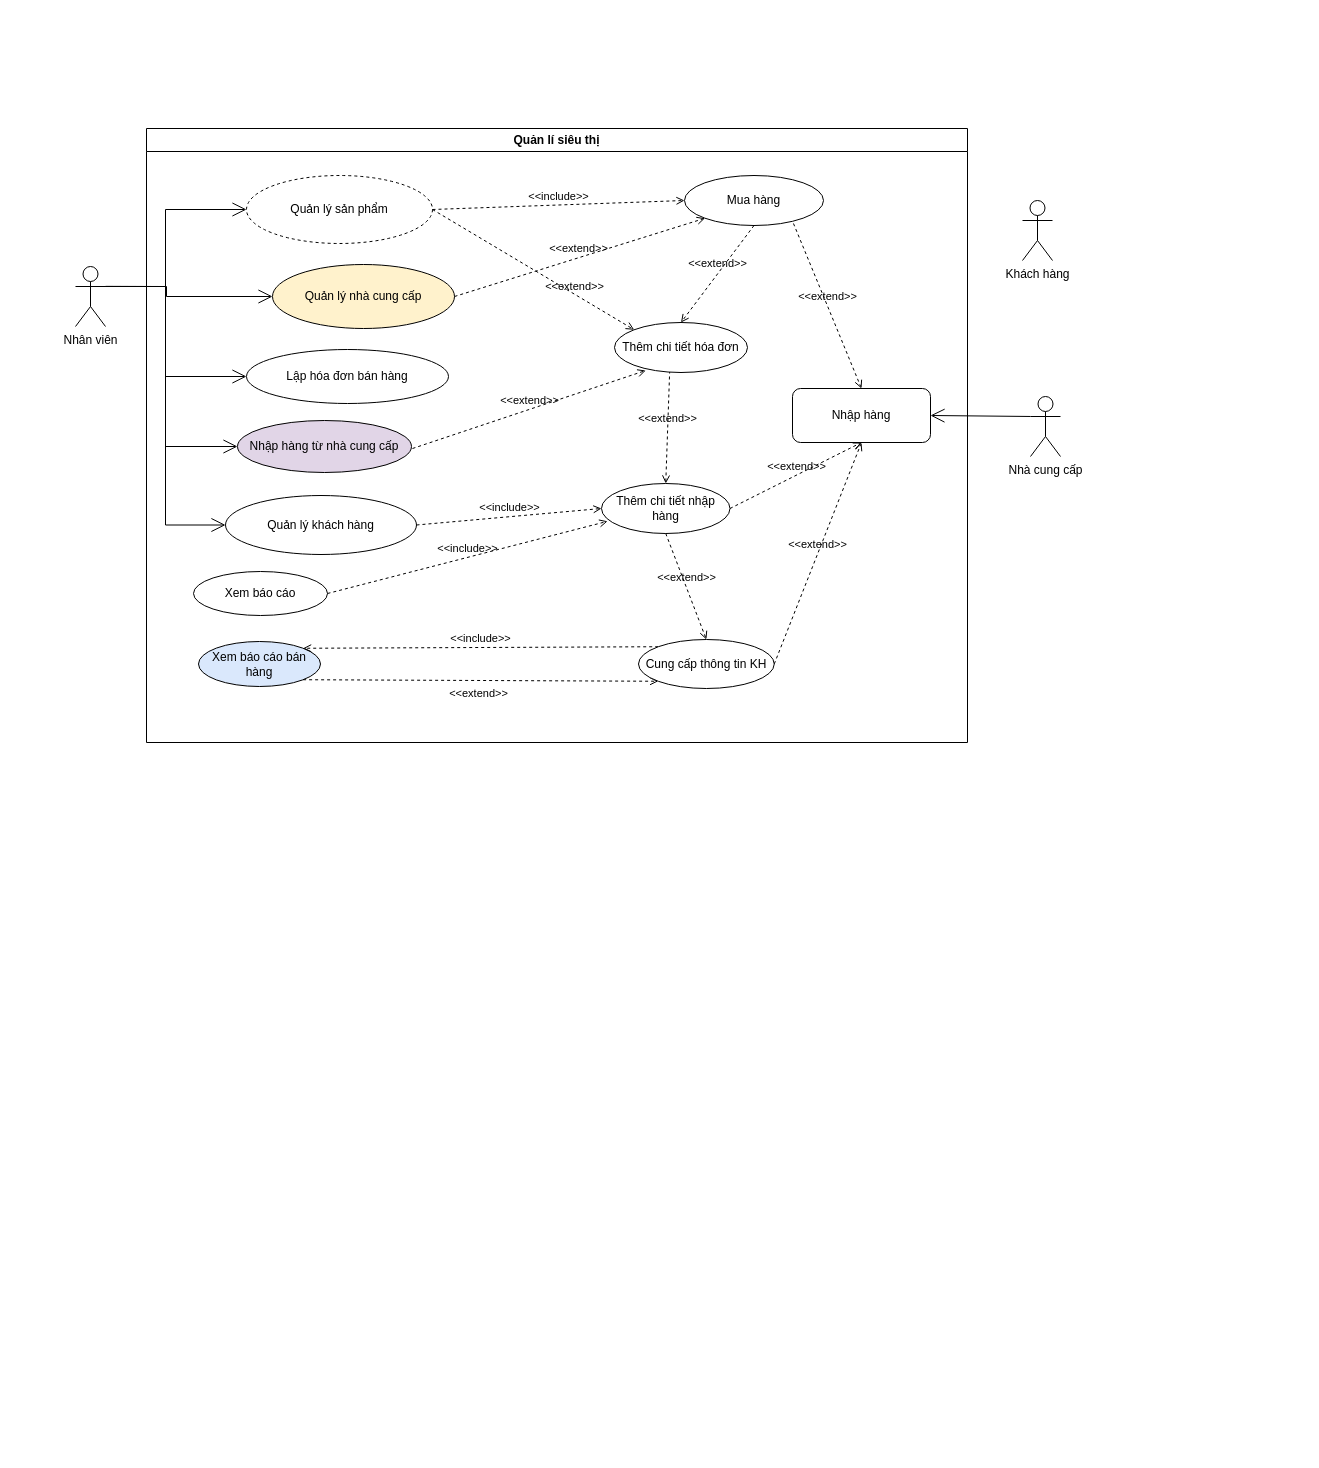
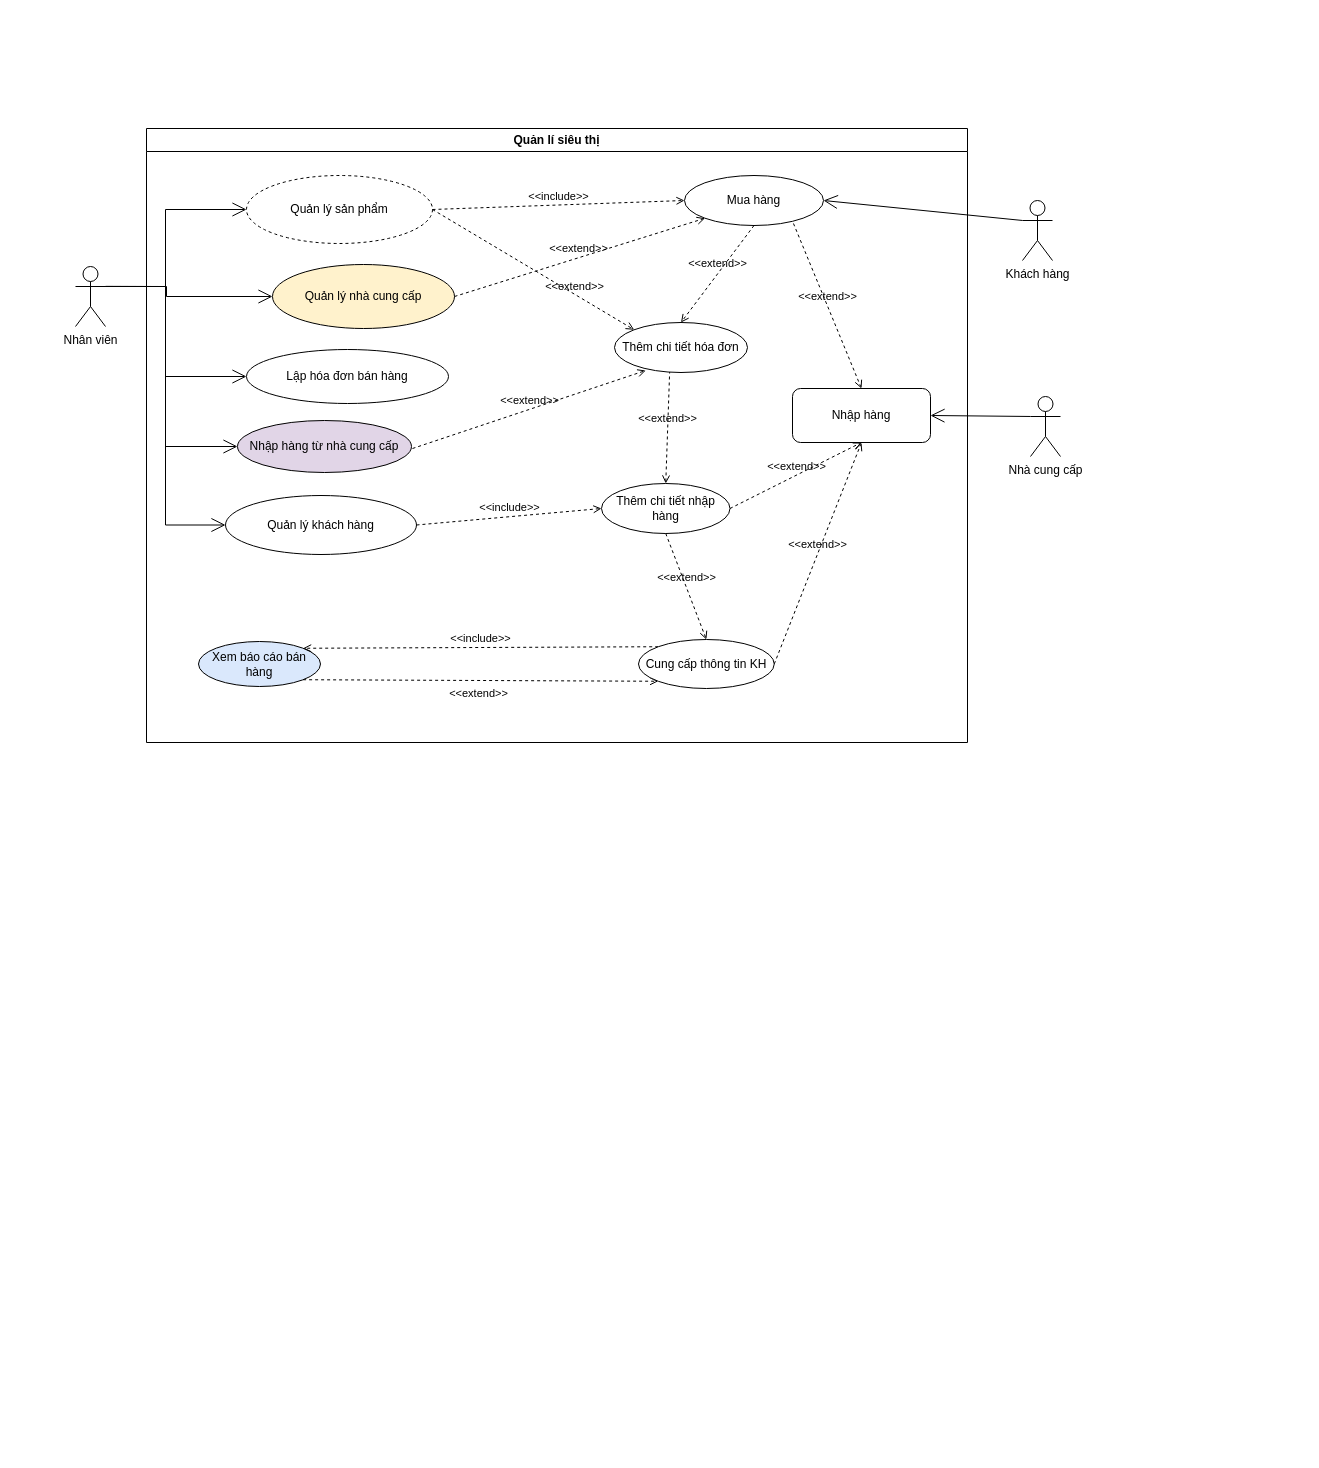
  <mxCell id="0" />
  <mxCell id="1" parent="0" />
  <mxCell id="2" style="edgeStyle=none;curved=1;rounded=0;orthogonalLoop=1;jettySize=auto;html=1;exitX=0.5;exitY=0;exitDx=0;exitDy=0;exitPerimeter=0;entryX=0.5;entryY=0;entryDx=0;entryDy=0;fontSize=12;startSize=8;endSize=8;" parent="1" edge="1"><mxGeometry relative="1" as="geometry"><Array as="points"><mxPoint x="1297" y="20" /></Array><mxPoint x="204.5" y="318" as="sourcePoint" /></mxGeometry></mxCell>
  <mxCell id="3" style="edgeStyle=none;curved=1;rounded=0;orthogonalLoop=1;jettySize=auto;html=1;exitX=0;exitY=1;exitDx=0;exitDy=0;exitPerimeter=0;entryX=0.5;entryY=1;entryDx=0;entryDy=0;fontSize=12;startSize=8;endSize=8;" parent="1" edge="1"><mxGeometry relative="1" as="geometry"><Array as="points"><mxPoint x="20" y="1252" /><mxPoint x="1164" y="1446" /></Array><mxPoint x="169" y="402" as="sourcePoint" /></mxGeometry></mxCell>
  <mxCell id="4" style="edgeStyle=none;curved=1;rounded=0;orthogonalLoop=1;jettySize=auto;html=1;exitX=0;exitY=1;exitDx=0;exitDy=0;exitPerimeter=0;entryX=0.013;entryY=0.706;entryDx=0;entryDy=0;entryPerimeter=0;fontSize=12;startSize=8;endSize=8;" parent="1" edge="1"><mxGeometry relative="1" as="geometry"><Array as="points"><mxPoint x="113" y="1095" /></Array><mxPoint x="169" y="402" as="sourcePoint" /></mxGeometry></mxCell>
  <mxCell id="5" value="Nhân viên" style="shape=umlActor;verticalLabelPosition=bottom;verticalAlign=top;html=1;outlineConnect=0;" vertex="1" parent="1"><mxGeometry x="75" y="266" width="30" height="60" as="geometry" /></mxCell>
  <mxCell id="6" value="" style="endArrow=open;endFill=1;endSize=12;html=1;rounded=0;exitX=1;exitY=0.333;exitDx=0;exitDy=0;exitPerimeter=0;entryX=0;entryY=0.5;entryDx=0;entryDy=0;edgeStyle=orthogonalEdgeStyle;" edge="1" parent="1" source="5" target="7"><mxGeometry width="160" relative="1" as="geometry"><mxPoint x="105" y="296" as="sourcePoint" /><mxPoint x="206" y="216" as="targetPoint" /><Array as="points"><mxPoint x="165" y="286" /><mxPoint x="165" y="209" /></Array></mxGeometry></mxCell>
  <mxCell id="7" value="Quản lý sản phẩm" style="ellipse;whiteSpace=wrap;html=1;dashed=1;" vertex="1" parent="1"><mxGeometry x="246" y="175" width="186" height="68" as="geometry" /></mxCell>
  <mxCell id="8" value="" style="endArrow=open;endFill=1;endSize=12;html=1;rounded=0;entryX=0;entryY=0.5;entryDx=0;entryDy=0;exitX=1;exitY=0.333;exitDx=0;exitDy=0;exitPerimeter=0;edgeStyle=orthogonalEdgeStyle;" edge="1" parent="1" source="5" target="9"><mxGeometry width="160" relative="1" as="geometry"><mxPoint x="105" y="296" as="sourcePoint" /><mxPoint x="274" y="309" as="targetPoint" /><Array as="points"><mxPoint x="166" y="286" /><mxPoint x="166" y="296" /></Array></mxGeometry></mxCell>
  <mxCell id="9" value="Quản lý nhà cung cấp" style="ellipse;whiteSpace=wrap;html=1;fillColor=#fff2cc;" vertex="1" parent="1"><mxGeometry x="272" y="264" width="182" height="64" as="geometry" /></mxCell>
  <mxCell id="10" value="" style="endArrow=open;endFill=1;endSize=12;html=1;rounded=0;exitX=1;exitY=0.333;exitDx=0;exitDy=0;exitPerimeter=0;entryX=0;entryY=0.5;entryDx=0;entryDy=0;edgeStyle=orthogonalEdgeStyle;" edge="1" parent="1" source="5" target="11"><mxGeometry width="160" relative="1" as="geometry"><mxPoint x="107" y="342" as="sourcePoint" /><mxPoint x="227" y="374" as="targetPoint" /><Array as="points"><mxPoint x="165" y="286" /><mxPoint x="165" y="376" /></Array></mxGeometry></mxCell>
  <mxCell id="11" value="Lập hóa đơn bán hàng" style="ellipse;whiteSpace=wrap;html=1;" vertex="1" parent="1"><mxGeometry x="246" y="349" width="202" height="54" as="geometry" /></mxCell>
  <mxCell id="12" value="&amp;lt;&amp;lt;include&amp;gt;&amp;gt;" style="html=1;verticalAlign=bottom;labelBackgroundColor=none;endArrow=open;endFill=0;dashed=1;rounded=0;entryX=0;entryY=0.5;entryDx=0;entryDy=0;exitX=1;exitY=0.5;exitDx=0;exitDy=0;" edge="1" parent="1" source="7" target="37"><mxGeometry width="160" relative="1" as="geometry"><mxPoint x="429" y="210" as="sourcePoint" /><mxPoint x="581" y="227" as="targetPoint" /></mxGeometry></mxCell>
  <mxCell id="13" value="&amp;lt;&amp;lt;extend&amp;gt;&amp;gt;" style="html=1;verticalAlign=bottom;labelBackgroundColor=none;endArrow=open;endFill=0;dashed=1;rounded=0;exitX=1;exitY=0.5;exitDx=0;exitDy=0;entryX=0;entryY=0;entryDx=0;entryDy=0;" edge="1" parent="1" source="7" target="38"><mxGeometry x="0.414" y="-1" width="160" relative="1" as="geometry"><mxPoint x="404" y="233" as="sourcePoint" /><mxPoint x="557" y="342" as="targetPoint" /><mxPoint as="offset" /></mxGeometry></mxCell>
  <mxCell id="14" value="&amp;lt;&amp;lt;extend&amp;gt;&amp;gt;" style="html=1;verticalAlign=bottom;labelBackgroundColor=none;endArrow=open;endFill=0;dashed=1;rounded=0;entryX=0;entryY=1;entryDx=0;entryDy=0;exitX=1;exitY=0.5;exitDx=0;exitDy=0;" edge="1" parent="1" source="9" target="37"><mxGeometry x="0.002" width="160" relative="1" as="geometry"><mxPoint x="457" y="253" as="sourcePoint" /><mxPoint x="613" y="295" as="targetPoint" /><mxPoint x="-1" as="offset" /></mxGeometry></mxCell>
  <mxCell id="15" value="Khách hàng&lt;div&gt;&lt;br&gt;&lt;/div&gt;" style="shape=umlActor;verticalLabelPosition=bottom;verticalAlign=top;html=1;outlineConnect=0;" vertex="1" parent="1"><mxGeometry x="1022" y="200" width="30" height="60" as="geometry" /></mxCell>
  <mxCell id="16" value="" style="endArrow=open;endFill=1;endSize=12;html=1;rounded=0;entryX=0;entryY=0.5;entryDx=0;entryDy=0;exitX=1;exitY=0.333;exitDx=0;exitDy=0;exitPerimeter=0;edgeStyle=orthogonalEdgeStyle;" edge="1" parent="1" source="5" target="17"><mxGeometry width="160" relative="1" as="geometry"><mxPoint x="118" y="302" as="sourcePoint" /><mxPoint x="189" y="473" as="targetPoint" /><Array as="points"><mxPoint x="165" y="286" /><mxPoint x="165" y="446" /></Array></mxGeometry></mxCell>
  <mxCell id="17" value="Nhập hàng từ nhà cung cấp" style="ellipse;whiteSpace=wrap;html=1;fillColor=#e1d5e7;" vertex="1" parent="1"><mxGeometry x="237" y="420" width="174" height="52" as="geometry" /></mxCell>
  <mxCell id="18" value="" style="endArrow=open;endFill=1;endSize=12;html=1;rounded=0;entryX=0;entryY=0.5;entryDx=0;entryDy=0;exitX=1;exitY=0.333;exitDx=0;exitDy=0;exitPerimeter=0;edgeStyle=orthogonalEdgeStyle;" edge="1" parent="1" source="5" target="40"><mxGeometry width="160" relative="1" as="geometry"><mxPoint x="118" y="326" as="sourcePoint" /><mxPoint x="155" y="519" as="targetPoint" /></mxGeometry></mxCell>
  <mxCell id="19" value="&amp;lt;&amp;lt;extend&amp;gt;&amp;gt;" style="html=1;verticalAlign=bottom;labelBackgroundColor=none;endArrow=open;endFill=0;dashed=1;rounded=0;entryX=0.235;entryY=0.96;entryDx=0;entryDy=0;entryPerimeter=0;" edge="1" parent="1" target="38"><mxGeometry width="160" relative="1" as="geometry"><mxPoint x="412" y="448" as="sourcePoint" /><mxPoint x="572" y="448" as="targetPoint" /></mxGeometry></mxCell>
  <mxCell id="20" value="&amp;lt;&amp;lt;extend&amp;gt;&amp;gt;" style="html=1;verticalAlign=bottom;labelBackgroundColor=none;endArrow=open;endFill=0;dashed=1;rounded=0;exitX=0.415;exitY=0.96;exitDx=0;exitDy=0;exitPerimeter=0;entryX=0.5;entryY=0;entryDx=0;entryDy=0;" edge="1" parent="1" source="38" target="21"><mxGeometry width="160" relative="1" as="geometry"><mxPoint x="568" y="414" as="sourcePoint" /><mxPoint x="643" y="449" as="targetPoint" /></mxGeometry></mxCell>
  <mxCell id="21" value="Thêm chi tiết nhập hàng" style="ellipse;whiteSpace=wrap;html=1;" vertex="1" parent="1"><mxGeometry x="601" y="483" width="128.5" height="50" as="geometry" /></mxCell>
  <mxCell id="22" value="&amp;lt;&amp;lt;extend&amp;gt;&amp;gt;" style="html=1;verticalAlign=bottom;labelBackgroundColor=none;endArrow=open;endFill=0;dashed=1;rounded=0;exitX=0.5;exitY=1;exitDx=0;exitDy=0;entryX=0.5;entryY=0;entryDx=0;entryDy=0;" edge="1" parent="1" source="21" target="36"><mxGeometry width="160" relative="1" as="geometry"><mxPoint x="579" y="554" as="sourcePoint" /><mxPoint x="665" y="609" as="targetPoint" /></mxGeometry></mxCell>
- <mxCell id="23" value="Xem báo cáo" style="ellipse;whiteSpace=wrap;html=1;" vertex="1" parent="1"><mxGeometry x="193" y="571" width="134" height="44" as="geometry" /></mxCell>
  <mxCell id="24" value="&amp;lt;&amp;lt;include&amp;gt;&amp;gt;" style="html=1;verticalAlign=bottom;labelBackgroundColor=none;endArrow=open;endFill=0;dashed=1;rounded=0;entryX=0;entryY=0.5;entryDx=0;entryDy=0;exitX=1;exitY=0.5;exitDx=0;exitDy=0;" edge="1" parent="1" source="40" target="21"><mxGeometry width="160" relative="1" as="geometry"><mxPoint x="381" y="521" as="sourcePoint" /><mxPoint x="520" y="524" as="targetPoint" /></mxGeometry></mxCell>
- <mxCell id="25" value="&amp;lt;&amp;lt;include&amp;gt;&amp;gt;" style="html=1;verticalAlign=bottom;labelBackgroundColor=none;endArrow=open;endFill=0;dashed=1;rounded=0;entryX=0.047;entryY=0.756;entryDx=0;entryDy=0;entryPerimeter=0;exitX=1;exitY=0.5;exitDx=0;exitDy=0;" edge="1" parent="1" source="23" target="21"><mxGeometry width="160" relative="1" as="geometry"><mxPoint x="349" y="593" as="sourcePoint" /><mxPoint x="490" y="590" as="targetPoint" /></mxGeometry></mxCell>
  <mxCell id="26" value="Xem báo cáo bán hàng" style="ellipse;whiteSpace=wrap;html=1;fillColor=#dae8fc;" vertex="1" parent="1"><mxGeometry x="198" y="641" width="122" height="45" as="geometry" /></mxCell>
  <mxCell id="27" value="&amp;lt;&amp;lt;include&amp;gt;&amp;gt;" style="html=1;verticalAlign=bottom;labelBackgroundColor=none;endArrow=open;endFill=0;dashed=1;rounded=0;entryX=1;entryY=0;entryDx=0;entryDy=0;exitX=0;exitY=0;exitDx=0;exitDy=0;" edge="1" parent="1" source="36" target="26"><mxGeometry width="160" relative="1" as="geometry"><mxPoint x="409" y="611" as="sourcePoint" /><mxPoint x="607" y="637" as="targetPoint" /></mxGeometry></mxCell>
  <mxCell id="28" value="&amp;lt;&amp;lt;extend&amp;gt;&amp;gt;" style="html=1;verticalAlign=bottom;labelBackgroundColor=none;endArrow=open;endFill=0;dashed=1;rounded=0;entryX=0;entryY=1;entryDx=0;entryDy=0;exitX=1;exitY=1;exitDx=0;exitDy=0;" edge="1" parent="1" source="26" target="36"><mxGeometry x="-0.016" y="-22" width="160" relative="1" as="geometry"><mxPoint x="314" y="674" as="sourcePoint" /><mxPoint x="474" y="674" as="targetPoint" /><mxPoint as="offset" /></mxGeometry></mxCell>
  <mxCell id="29" value="Nhập hàng" style="whiteSpace=wrap;html=1;rounded=1;" vertex="1" parent="1"><mxGeometry x="792" y="388" width="138" height="54" as="geometry" /></mxCell>
  <mxCell id="30" value="&amp;lt;&amp;lt;extend&amp;gt;&amp;gt;" style="html=1;verticalAlign=bottom;labelBackgroundColor=none;endArrow=open;endFill=0;dashed=1;rounded=0;entryX=0.5;entryY=0;entryDx=0;entryDy=0;exitX=0.784;exitY=0.96;exitDx=0;exitDy=0;exitPerimeter=0;" edge="1" parent="1" source="37" target="29"><mxGeometry width="160" relative="1" as="geometry"><mxPoint x="688" y="256" as="sourcePoint" /><mxPoint x="848" y="256" as="targetPoint" /></mxGeometry></mxCell>
  <mxCell id="31" value="&amp;lt;&amp;lt;extend&amp;gt;&amp;gt;" style="html=1;verticalAlign=bottom;labelBackgroundColor=none;endArrow=open;endFill=0;dashed=1;rounded=0;entryX=0.5;entryY=1;entryDx=0;entryDy=0;exitX=1;exitY=0.5;exitDx=0;exitDy=0;" edge="1" parent="1" source="21" target="29"><mxGeometry width="160" relative="1" as="geometry"><mxPoint x="722" y="499" as="sourcePoint" /><mxPoint x="882" y="499" as="targetPoint" /></mxGeometry></mxCell>
  <mxCell id="32" value="&amp;lt;&amp;lt;extend&amp;gt;&amp;gt;" style="html=1;verticalAlign=bottom;labelBackgroundColor=none;endArrow=open;endFill=0;dashed=1;rounded=0;entryX=0.5;entryY=1;entryDx=0;entryDy=0;exitX=1;exitY=0.5;exitDx=0;exitDy=0;" edge="1" parent="1" source="36" target="29"><mxGeometry width="160" relative="1" as="geometry"><mxPoint x="710" y="621" as="sourcePoint" /><mxPoint x="870" y="621" as="targetPoint" /></mxGeometry></mxCell>
  <mxCell id="33" value="" style="endArrow=open;endFill=1;endSize=12;html=1;rounded=0;entryX=1;entryY=0.5;entryDx=0;entryDy=0;exitX=0;exitY=0.333;exitDx=0;exitDy=0;exitPerimeter=0;" edge="1" parent="1" source="34" target="29"><mxGeometry width="160" relative="1" as="geometry"><mxPoint x="1023" y="534" as="sourcePoint" /><mxPoint x="1031" y="415" as="targetPoint" /></mxGeometry></mxCell>
  <mxCell id="34" value="Nhà cung cấp" style="shape=umlActor;verticalLabelPosition=bottom;verticalAlign=top;html=1;" vertex="1" parent="1"><mxGeometry x="1030" y="396" width="30" height="60" as="geometry" /></mxCell>
  <mxCell id="35" value="Quản lí siêu thị" style="swimlane;whiteSpace=wrap;html=1;" vertex="1" parent="1"><mxGeometry x="146" y="128" width="821" height="614" as="geometry" /></mxCell>
  <mxCell id="36" value="Cung cấp thông tin KH" style="ellipse;whiteSpace=wrap;html=1;" vertex="1" parent="35"><mxGeometry x="492" y="511" width="135.75" height="49" as="geometry" /></mxCell>
  <mxCell id="37" value="Mua hàng" style="ellipse;whiteSpace=wrap;html=1;" vertex="1" parent="35"><mxGeometry x="538" y="47" width="139" height="50" as="geometry" /></mxCell>
  <mxCell id="38" value="Thêm chi tiết hóa đơn" style="ellipse;whiteSpace=wrap;html=1;" vertex="1" parent="35"><mxGeometry x="468" y="194" width="133" height="50" as="geometry" /></mxCell>
  <mxCell id="39" value="&amp;lt;&amp;lt;extend&amp;gt;&amp;gt;" style="html=1;verticalAlign=bottom;labelBackgroundColor=none;endArrow=open;endFill=0;dashed=1;rounded=0;entryX=0.5;entryY=0;entryDx=0;entryDy=0;exitX=0.5;exitY=1;exitDx=0;exitDy=0;" edge="1" parent="35" source="37" target="38"><mxGeometry x="-0.022" y="-1" width="160" relative="1" as="geometry"><mxPoint x="505" y="123" as="sourcePoint" /><mxPoint x="665" y="123" as="targetPoint" /><mxPoint as="offset" /></mxGeometry></mxCell>
  <mxCell id="40" value="Quản lý khách hàng" style="ellipse;whiteSpace=wrap;html=1;" vertex="1" parent="35"><mxGeometry x="79" y="367" width="191" height="59" as="geometry" /></mxCell>
+ <mxCell id="41" value="" style="endArrow=open;endFill=1;endSize=12;html=1;rounded=0;entryX=1;entryY=0.5;entryDx=0;entryDy=0;exitX=0;exitY=0.333;exitDx=0;exitDy=0;exitPerimeter=0;" edge="1" parent="1" source="15" target="37"><mxGeometry width="160" relative="1" as="geometry"><mxPoint x="115" y="298" as="sourcePoint" /><mxPoint x="262" y="222" as="targetPoint" /></mxGeometry></mxCell>
